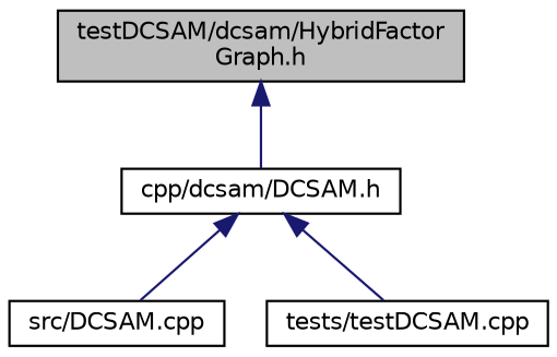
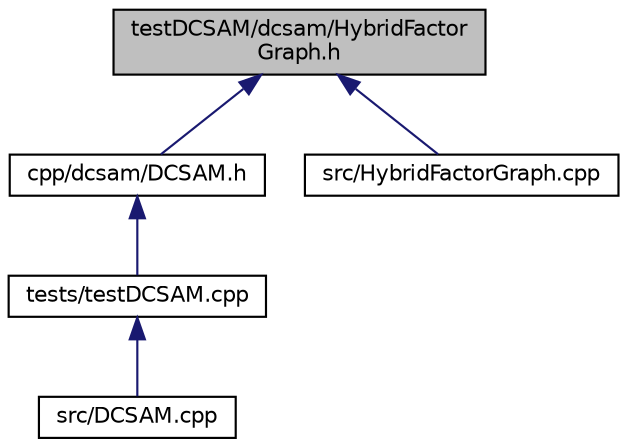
  digraph {
    node [color=black fillcolor=white fontname=Helvetica fontsize=10 shape=record style=filled]
    edge [color=midnightblue dir=back fontname=Helvetica fontsize=10 labelfontname=Helvetica labelfontsize=10 style=solid]
    n1 [fillcolor=grey75 fontcolor=black height=0.2 label="testDCSAM/dcsam/HybridFactor\lGraph.h" width=0.4]
    n2 [height=0.2 label="cpp/dcsam/DCSAM.h" width=0.4]
+   n3 [height=0.2 label="src/HybridFactorGraph.cpp" width=0.4]
    n4 [height=0.2 label="src/DCSAM.cpp" width=0.4]
    n5 [height=0.2 label="tests/testDCSAM.cpp" width=0.4]
    n1 -> n2
-   n2 -> n4
+   n1 -> n3
+   n5 -> n4
    n2 -> n5
  }
